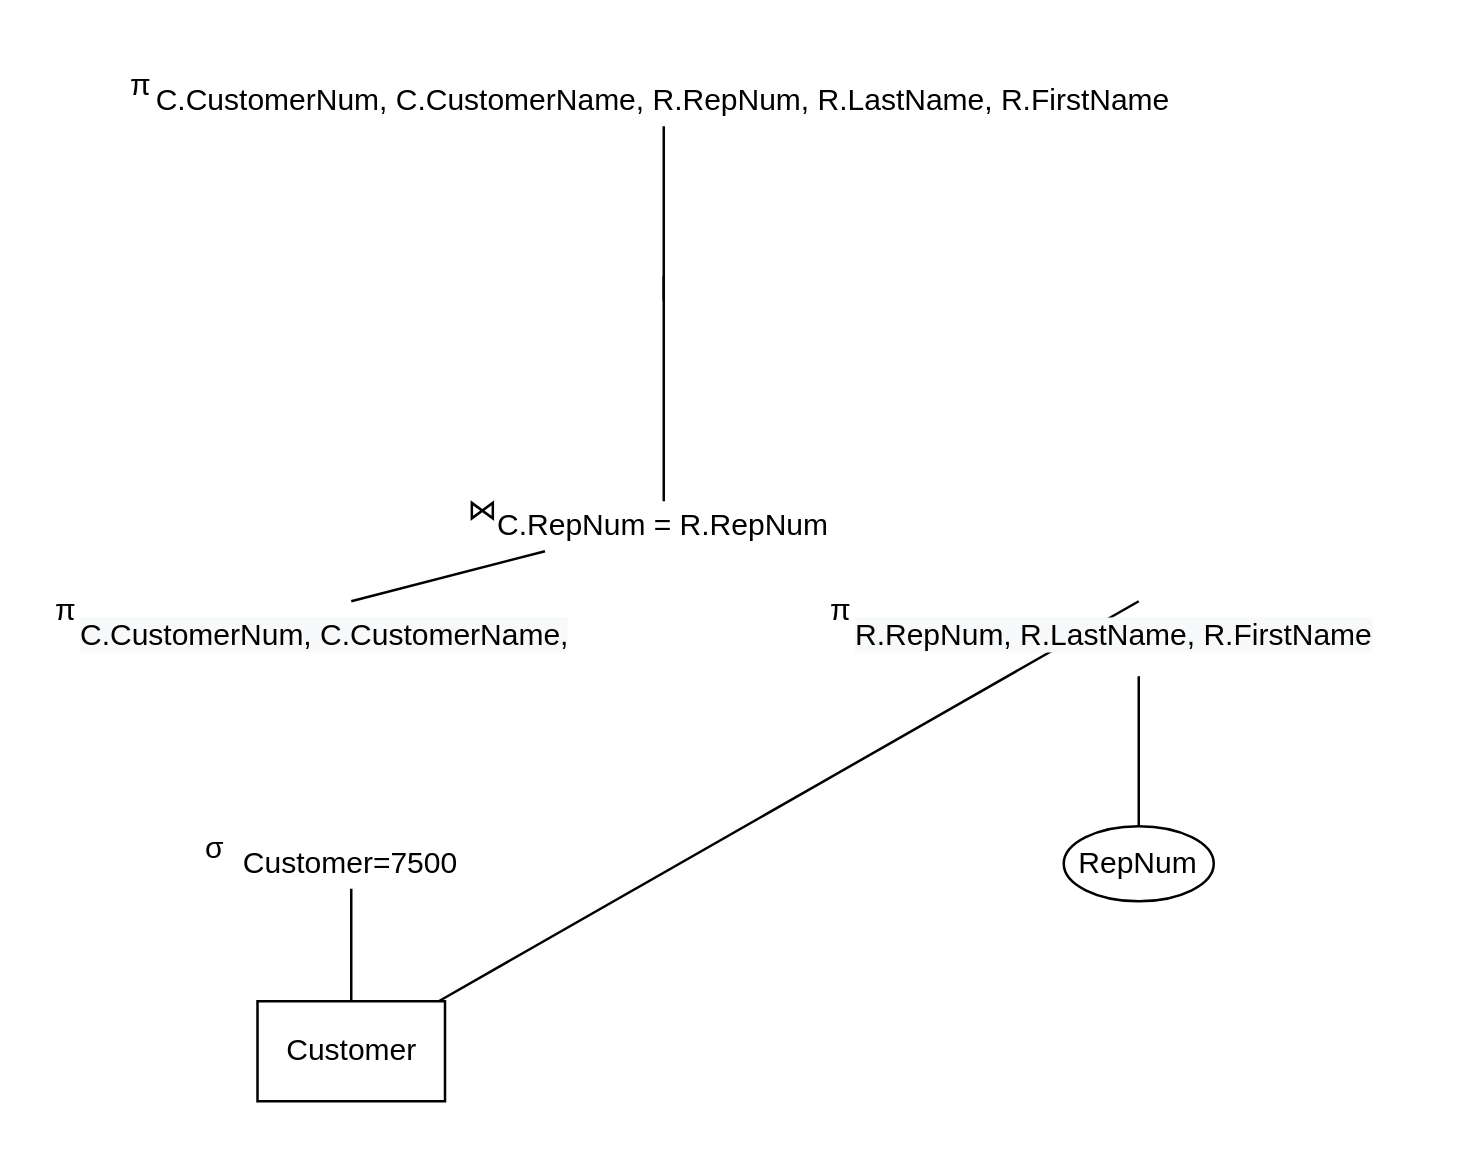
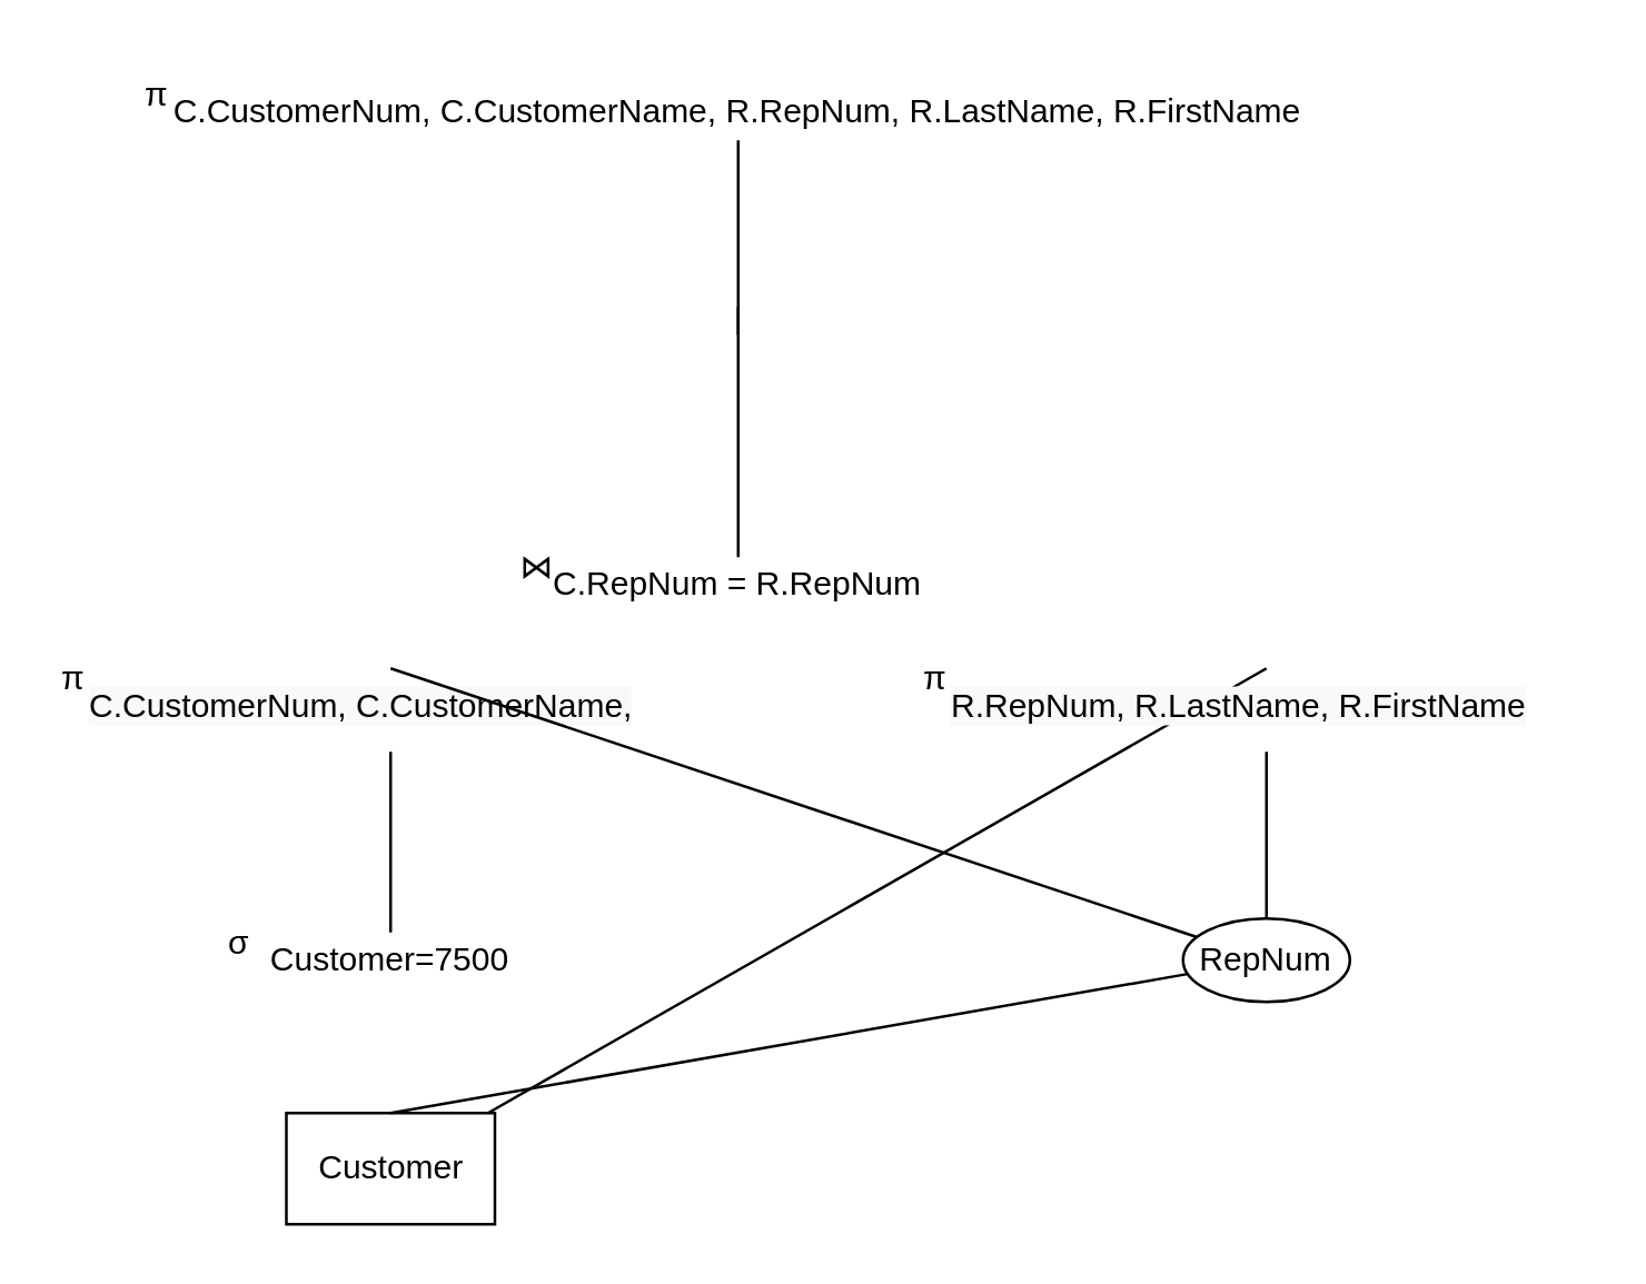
  <mxCell id="0" />
  <mxCell id="1" parent="0" />
  <mxCell id="2" value="C.CustomerNum, C.CustomerName, R.RepNum, R.LastName, R.FirstName" style="text;html=1;strokeColor=none;fillColor=none;align=center;verticalAlign=middle;whiteSpace=wrap;rounded=0;" vertex="1" parent="1"><mxGeometry x="60" y="30" width="410" height="20" as="geometry" /></mxCell>
  <mxCell id="3" value="" style="endArrow=none;html=1;entryX=0.5;entryY=1;entryDx=0;entryDy=0;" edge="1" parent="1" target="2"><mxGeometry width="50" height="50" relative="1" as="geometry"><mxPoint x="265" y="120" as="sourcePoint" /><mxPoint x="480" y="270" as="targetPoint" /></mxGeometry></mxCell>
  <mxCell id="4" value="C.RepNum = R.RepNum" style="text;html=1;strokeColor=none;fillColor=none;align=center;verticalAlign=middle;whiteSpace=wrap;rounded=0;" vertex="1" parent="1"><mxGeometry x="170" y="200" width="190" height="20" as="geometry" /></mxCell>
  <mxCell id="5" value="" style="endArrow=none;html=1;entryX=0.5;entryY=1;entryDx=0;entryDy=0;exitX=0.5;exitY=0;exitDx=0;exitDy=0;" edge="1" parent="1" source="4"><mxGeometry width="50" height="50" relative="1" as="geometry"><mxPoint x="430" y="320" as="sourcePoint" /><mxPoint x="265" y="110" as="targetPoint" /></mxGeometry></mxCell>
  <mxCell id="6" value="RepNum" style="ellipse;whiteSpace=wrap;html=1;" vertex="1" parent="1"><mxGeometry x="425" y="330" width="60" height="30" as="geometry" /></mxCell>
  <mxCell id="7" value="Customer" style="whiteSpace=wrap;html=1;rounded=0;" vertex="1" parent="1"><mxGeometry x="102.5" y="400" width="75" height="40" as="geometry" /></mxCell>
- <mxCell id="8" value="" style="endArrow=none;html=1;entryX=0.5;entryY=1;entryDx=0;entryDy=0;exitX=0.5;exitY=0;exitDx=0;exitDy=0;" edge="1" parent="1" source="7" target="14"><mxGeometry width="50" height="50" relative="1" as="geometry"><mxPoint x="430" y="320" as="sourcePoint" /><mxPoint x="480" y="270" as="targetPoint" /></mxGeometry></mxCell>
+ <mxCell id="8" value="" style="endArrow=none;html=1;exitX=0.5;exitY=0;exitDx=0;exitDy=0;" edge="1" parent="1" source="7" target="6"><mxGeometry width="50" height="50" relative="1" as="geometry"><mxPoint x="430" y="320" as="sourcePoint" /><mxPoint x="480" y="270" as="targetPoint" /></mxGeometry></mxCell>
  <mxCell id="9" value="" style="endArrow=none;html=1;exitX=0.5;exitY=0;exitDx=0;exitDy=0;" edge="1" parent="1" source="12" target="7"><mxGeometry width="50" height="50" relative="1" as="geometry"><mxPoint x="420" y="250" as="sourcePoint" /><mxPoint x="480" y="270" as="targetPoint" /></mxGeometry></mxCell>
  <mxCell id="10" value="&lt;!--StartFragment--&gt;&lt;span style=&quot;color: rgb(0, 0, 0); font-family: Helvetica; font-size: 12px; font-style: normal; font-variant-ligatures: normal; font-variant-caps: normal; font-weight: 400; letter-spacing: normal; orphans: 2; text-align: center; text-indent: 0px; text-transform: none; widows: 2; word-spacing: 0px; -webkit-text-stroke-width: 0px; background-color: rgb(248, 249, 250); text-decoration-style: initial; text-decoration-color: initial; float: none; display: inline !important;&quot;&gt;C.CustomerNum, C.CustomerName,&lt;/span&gt;&lt;!--EndFragment--&gt;" style="text;whiteSpace=wrap;html=1;" vertex="1" parent="1"><mxGeometry x="30" y="240" width="220" height="30" as="geometry" /></mxCell>
- <mxCell id="11" value="" style="endArrow=none;html=1;exitX=0.5;exitY=0;exitDx=0;exitDy=0;entryX=0.25;entryY=1;entryDx=0;entryDy=0;" edge="1" parent="1" source="10" target="4"><mxGeometry width="50" height="50" relative="1" as="geometry"><mxPoint x="260" y="180" as="sourcePoint" /><mxPoint x="310" y="130" as="targetPoint" /></mxGeometry></mxCell>
+ <mxCell id="11" value="" style="endArrow=none;html=1;exitX=0.5;exitY=0;exitDx=0;exitDy=0;" edge="1" parent="1" source="10" target="6"><mxGeometry width="50" height="50" relative="1" as="geometry"><mxPoint x="260" y="180" as="sourcePoint" /><mxPoint x="310" y="130" as="targetPoint" /></mxGeometry></mxCell>
  <mxCell id="12" value="&lt;!--StartFragment--&gt;&lt;span style=&quot;color: rgb(0, 0, 0); font-family: Helvetica; font-size: 12px; font-style: normal; font-variant-ligatures: normal; font-variant-caps: normal; font-weight: 400; letter-spacing: normal; orphans: 2; text-align: center; text-indent: 0px; text-transform: none; widows: 2; word-spacing: 0px; -webkit-text-stroke-width: 0px; background-color: rgb(248, 249, 250); text-decoration-style: initial; text-decoration-color: initial; float: none; display: inline !important;&quot;&gt;R.RepNum, R.LastName, R.FirstName&lt;/span&gt;&lt;!--EndFragment--&gt;" style="text;whiteSpace=wrap;html=1;" vertex="1" parent="1"><mxGeometry x="340" y="240" width="230" height="30" as="geometry" /></mxCell>
  <mxCell id="13" value="" style="endArrow=none;html=1;entryX=0.5;entryY=1;entryDx=0;entryDy=0;exitX=0.5;exitY=0;exitDx=0;exitDy=0;" edge="1" parent="1" source="6" target="12"><mxGeometry width="50" height="50" relative="1" as="geometry"><mxPoint x="142.5" y="330" as="sourcePoint" /><mxPoint x="150" y="280" as="targetPoint" /></mxGeometry></mxCell>
  <mxCell id="14" value="Customer=7500" style="text;html=1;strokeColor=none;fillColor=none;align=center;verticalAlign=middle;whiteSpace=wrap;rounded=0;" vertex="1" parent="1"><mxGeometry x="80" y="335" width="120" height="20" as="geometry" /></mxCell>
+ <mxCell id="15" value="" style="endArrow=none;html=1;exitX=0.5;exitY=0;exitDx=0;exitDy=0;entryX=0.5;entryY=1;entryDx=0;entryDy=0;" edge="1" parent="1" source="14" target="10"><mxGeometry width="50" height="50" relative="1" as="geometry"><mxPoint x="90" y="320" as="sourcePoint" /><mxPoint x="170" y="310" as="targetPoint" /></mxGeometry></mxCell>
  <mxCell id="16" value="⋈" style="text;whiteSpace=wrap;html=1;" vertex="1" parent="1"><mxGeometry x="185" y="190" width="20" height="30" as="geometry" /></mxCell>
  <mxCell id="17" value="σ" style="text;whiteSpace=wrap;html=1;" vertex="1" parent="1"><mxGeometry x="80" y="325" width="10" height="30" as="geometry" /></mxCell>
  <mxCell id="18" value="π" style="text;whiteSpace=wrap;html=1;" vertex="1" parent="1"><mxGeometry x="20" y="230" width="30" height="30" as="geometry" /></mxCell>
  <mxCell id="19" value="π" style="text;whiteSpace=wrap;html=1;" vertex="1" parent="1"><mxGeometry x="330" y="230" width="30" height="30" as="geometry" /></mxCell>
  <mxCell id="20" value="π" style="text;whiteSpace=wrap;html=1;" vertex="1" parent="1"><mxGeometry x="50" y="20" width="10" height="30" as="geometry" /></mxCell>
